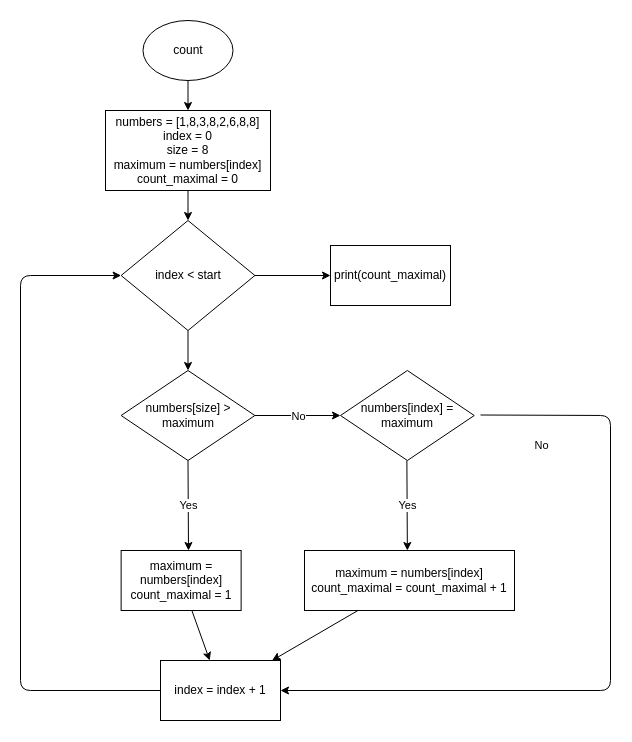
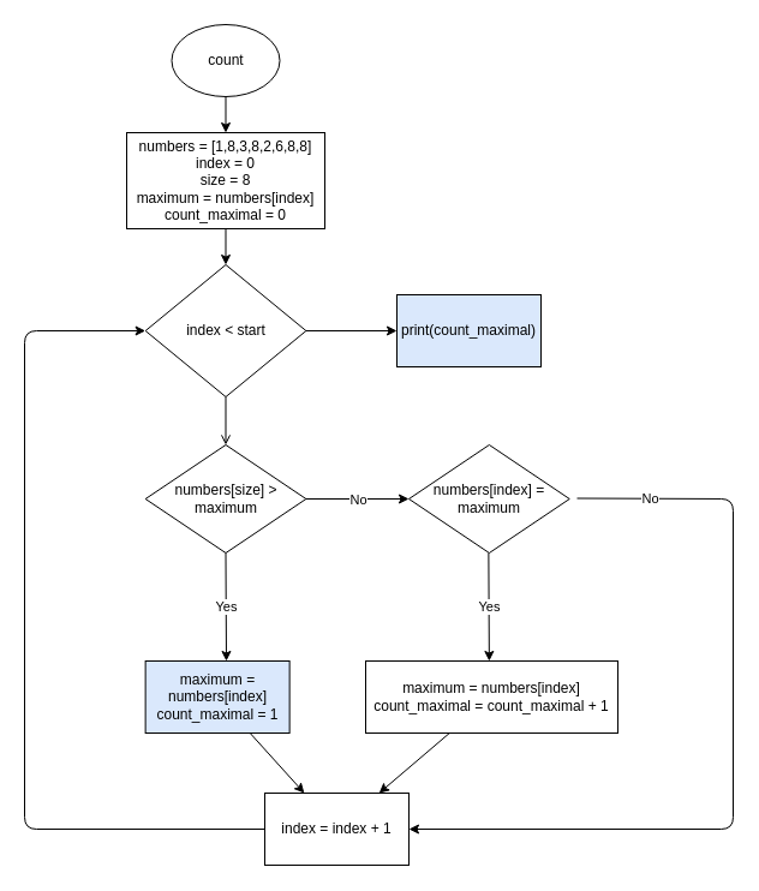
  <mxCell id="0" />
  <mxCell id="1" parent="0" />
  <mxCell id="2" style="edgeStyle=none;html=1;exitX=0.5;exitY=1;exitDx=0;exitDy=0;" edge="1" parent="1" source="3" target="5"><mxGeometry relative="1" as="geometry"><mxPoint x="165" y="130" as="targetPoint" /></mxGeometry></mxCell>
  <mxCell id="3" value="count" style="ellipse;whiteSpace=wrap;html=1;" vertex="1" parent="1"><mxGeometry x="142.5" y="20" width="90" height="60" as="geometry" /></mxCell>
  <mxCell id="4" style="edgeStyle=none;html=1;" edge="1" parent="1" source="5" target="8"><mxGeometry relative="1" as="geometry"><mxPoint x="187.5" y="220" as="targetPoint" /></mxGeometry></mxCell>
  <mxCell id="5" value="numbers = [1,8,3,8,2,6,8,8]&lt;br&gt;index = 0&lt;br&gt;size = 8&lt;br&gt;maximum = numbers[index]&lt;br&gt;count_maximal = 0" style="rounded=0;whiteSpace=wrap;html=1;" vertex="1" parent="1"><mxGeometry x="105" y="110" width="165" height="80" as="geometry" /></mxCell>
- <mxCell id="6" style="edgeStyle=none;html=1;exitX=0.5;exitY=1;exitDx=0;exitDy=0;entryX=0.5;entryY=0;entryDx=0;entryDy=0;" edge="1" parent="1" source="8" target="11"><mxGeometry relative="1" as="geometry" /></mxCell>
+ <mxCell id="6" style="edgeStyle=none;html=1;exitX=0.5;exitY=1;exitDx=0;exitDy=0;entryX=0.5;entryY=0;entryDx=0;entryDy=0;endArrow=open;" edge="1" parent="1" source="8" target="11"><mxGeometry relative="1" as="geometry" /></mxCell>
  <mxCell id="7" style="edgeStyle=none;html=1;exitX=1;exitY=0.5;exitDx=0;exitDy=0;" edge="1" parent="1" source="8"><mxGeometry relative="1" as="geometry"><mxPoint x="330" y="275" as="targetPoint" /></mxGeometry></mxCell>
  <mxCell id="8" value="index &amp;lt; start" style="rhombus;whiteSpace=wrap;html=1;" vertex="1" parent="1"><mxGeometry x="120.63" y="220" width="133.75" height="110" as="geometry" /></mxCell>
  <mxCell id="9" value="" style="endArrow=classic;html=1;exitX=0.5;exitY=1;exitDx=0;exitDy=0;" edge="1" parent="1" source="11"><mxGeometry relative="1" as="geometry"><mxPoint x="188" y="360" as="sourcePoint" /><mxPoint x="188" y="550" as="targetPoint" /><Array as="points" /></mxGeometry></mxCell>
  <mxCell id="10" value="Yes" style="edgeLabel;resizable=0;html=1;align=center;verticalAlign=middle;" connectable="0" vertex="1" parent="9"><mxGeometry relative="1" as="geometry" /></mxCell>
  <mxCell id="11" value="numbers[size] &amp;gt; maximum" style="rhombus;whiteSpace=wrap;html=1;" vertex="1" parent="1"><mxGeometry x="120.63" y="370" width="133.75" height="90" as="geometry" /></mxCell>
  <mxCell id="12" style="edgeStyle=none;html=1;entryX=0;entryY=0.5;entryDx=0;entryDy=0;exitX=0;exitY=0.5;exitDx=0;exitDy=0;" edge="1" parent="1" source="22" target="8"><mxGeometry relative="1" as="geometry"><mxPoint x="120" y="270" as="targetPoint" /><Array as="points"><mxPoint x="20" y="690" /><mxPoint x="20" y="275" /></Array></mxGeometry></mxCell>
  <mxCell id="13" value="" style="edgeStyle=none;html=1;" edge="1" parent="1" source="14" target="22"><mxGeometry relative="1" as="geometry" /></mxCell>
- <mxCell id="14" value="&lt;span&gt;maximum = numbers[index]&lt;br&gt;count_maximal = 1&lt;br&gt;&lt;/span&gt;" style="rounded=0;whiteSpace=wrap;html=1;" vertex="1" parent="1"><mxGeometry x="120.63" y="550" width="120" height="60" as="geometry" /></mxCell>
+ <mxCell id="14" value="&lt;span&gt;maximum = numbers[index]&lt;br&gt;count_maximal = 1&lt;br&gt;&lt;/span&gt;" style="rounded=0;whiteSpace=wrap;html=1;fillColor=#dae8fc;" vertex="1" parent="1"><mxGeometry x="120.63" y="550" width="120" height="60" as="geometry" /></mxCell>
  <mxCell id="15" value="" style="endArrow=classic;html=1;exitX=1;exitY=0.5;exitDx=0;exitDy=0;" edge="1" parent="1" source="11"><mxGeometry relative="1" as="geometry"><mxPoint x="197.505" y="470" as="sourcePoint" /><mxPoint x="340" y="415" as="targetPoint" /><Array as="points" /></mxGeometry></mxCell>
  <mxCell id="16" value="No" style="edgeLabel;resizable=0;html=1;align=center;verticalAlign=middle;" connectable="0" vertex="1" parent="15"><mxGeometry relative="1" as="geometry" /></mxCell>
  <mxCell id="17" value="numbers[index] = maximum" style="rhombus;whiteSpace=wrap;html=1;" vertex="1" parent="1"><mxGeometry x="340" y="370" width="133.75" height="90" as="geometry" /></mxCell>
  <mxCell id="18" value="" style="endArrow=classic;html=1;exitX=0.5;exitY=1;exitDx=0;exitDy=0;" edge="1" parent="1"><mxGeometry relative="1" as="geometry"><mxPoint x="406.375" y="460" as="sourcePoint" /><mxPoint x="406.87" y="550" as="targetPoint" /><Array as="points" /></mxGeometry></mxCell>
  <mxCell id="19" value="Yes" style="edgeLabel;resizable=0;html=1;align=center;verticalAlign=middle;" connectable="0" vertex="1" parent="18"><mxGeometry relative="1" as="geometry" /></mxCell>
  <mxCell id="20" style="edgeStyle=none;html=1;" edge="1" parent="1" source="21" target="22"><mxGeometry relative="1" as="geometry" /></mxCell>
  <mxCell id="21" value="&lt;span&gt;maximum = numbers[index]&lt;br&gt;count_maximal =&amp;nbsp;&lt;/span&gt;count_maximal +&amp;nbsp;&lt;span&gt;1&lt;br&gt;&lt;/span&gt;" style="rounded=0;whiteSpace=wrap;html=1;" vertex="1" parent="1"><mxGeometry x="304" y="550" width="210" height="60" as="geometry" /></mxCell>
- <mxCell id="22" value="&lt;span&gt;index = index + 1&lt;br&gt;&lt;/span&gt;" style="rounded=0;whiteSpace=wrap;html=1;" vertex="1" parent="1"><mxGeometry x="160" y="660" width="120" height="60" as="geometry" /></mxCell>
- <mxCell id="23" value="&lt;span&gt;print(count_maximal)&lt;br&gt;&lt;/span&gt;" style="rounded=0;whiteSpace=wrap;html=1;" vertex="1" parent="1"><mxGeometry x="330" y="245" width="120" height="60" as="geometry" /></mxCell>
+ <mxCell id="22" value="&lt;span&gt;index = index + 1&lt;br&gt;&lt;/span&gt;" style="rounded=0;whiteSpace=wrap;html=1;" vertex="1" parent="1"><mxGeometry x="220" y="660" width="120" height="60" as="geometry" /></mxCell>
+ <mxCell id="23" value="&lt;span&gt;print(count_maximal)&lt;br&gt;&lt;/span&gt;" style="rounded=0;whiteSpace=wrap;html=1;fillColor=#dae8fc;" vertex="1" parent="1"><mxGeometry x="330" y="245" width="120" height="60" as="geometry" /></mxCell>
  <mxCell id="24" value="" style="endArrow=classic;html=1;exitX=1;exitY=0.5;exitDx=0;exitDy=0;entryX=1;entryY=0.5;entryDx=0;entryDy=0;" edge="1" parent="1" target="22"><mxGeometry relative="1" as="geometry"><mxPoint x="480" y="414.5" as="sourcePoint" /><mxPoint x="565.62" y="414.5" as="targetPoint" /><Array as="points"><mxPoint x="610" y="415" /><mxPoint x="610" y="690" /></Array></mxGeometry></mxCell>
  <mxCell id="25" value="No" style="edgeLabel;resizable=0;html=1;align=center;verticalAlign=middle;" connectable="0" vertex="1" parent="24"><mxGeometry relative="1" as="geometry"><mxPoint x="-70" y="-208" as="offset" /></mxGeometry></mxCell>
